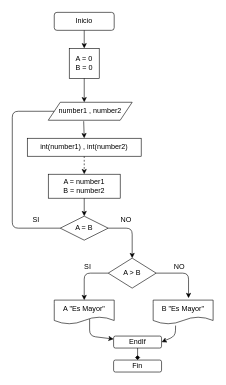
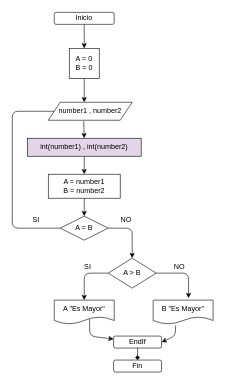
  <mxCell id="0" />
  <mxCell id="1" parent="0" />
- <mxCell id="2" value="Inicio" style="rounded=1;whiteSpace=wrap;html=1;" vertex="1" parent="1"><mxGeometry x="90" y="20" width="100" height="30" as="geometry" /></mxCell>
+ <mxCell id="2" value="Inicio" style="rounded=1;whiteSpace=wrap;html=1;" vertex="1" parent="1"><mxGeometry x="90" y="20" width="100" height="20" as="geometry" /></mxCell>
  <mxCell id="3" value="" style="endArrow=classic;html=1;exitX=0.5;exitY=1;exitDx=0;exitDy=0;" edge="1" parent="1" source="2"><mxGeometry width="50" height="50" relative="1" as="geometry"><mxPoint x="130" y="290" as="sourcePoint" /><mxPoint x="140" y="80" as="targetPoint" /></mxGeometry></mxCell>
  <mxCell id="4" value="A = 0&lt;br&gt;B = 0" style="whiteSpace=wrap;html=1;aspect=fixed;" vertex="1" parent="1"><mxGeometry x="115" y="80" width="50" height="50" as="geometry" /></mxCell>
  <mxCell id="5" value="" style="endArrow=classic;html=1;exitX=0.5;exitY=1;exitDx=0;exitDy=0;" edge="1" parent="1" source="4"><mxGeometry width="50" height="50" relative="1" as="geometry"><mxPoint x="130" y="280" as="sourcePoint" /><mxPoint x="140" y="170" as="targetPoint" /></mxGeometry></mxCell>
  <mxCell id="6" value="number1 , number2" style="shape=parallelogram;perimeter=parallelogramPerimeter;whiteSpace=wrap;html=1;fixedSize=1;" vertex="1" parent="1"><mxGeometry x="80" y="170" width="140" height="30" as="geometry" /></mxCell>
  <mxCell id="7" value="" style="endArrow=classic;html=1;exitX=0.422;exitY=1.05;exitDx=0;exitDy=0;exitPerimeter=0;" edge="1" parent="1" source="6"><mxGeometry width="50" height="50" relative="1" as="geometry"><mxPoint x="130" y="280" as="sourcePoint" /><mxPoint x="140" y="230" as="targetPoint" /></mxGeometry></mxCell>
  <mxCell id="8" value="A = number1&lt;br&gt;B = number2" style="rounded=0;whiteSpace=wrap;html=1;" vertex="1" parent="1"><mxGeometry x="80" y="290" width="120" height="40" as="geometry" /></mxCell>
- <mxCell id="9" value="" style="endArrow=classic;html=1;exitX=0.5;exitY=1;exitDx=0;exitDy=0;entryX=0.5;entryY=0;entryDx=0;entryDy=0;dashed=1;" edge="1" parent="1" source="11" target="8"><mxGeometry width="50" height="50" relative="1" as="geometry"><mxPoint x="140" y="310" as="sourcePoint" /><mxPoint x="180" y="220" as="targetPoint" /></mxGeometry></mxCell>
+ <mxCell id="9" value="" style="endArrow=classic;html=1;exitX=0.5;exitY=1;exitDx=0;exitDy=0;entryX=0.5;entryY=0;entryDx=0;entryDy=0;" edge="1" parent="1" source="11" target="8"><mxGeometry width="50" height="50" relative="1" as="geometry"><mxPoint x="140" y="310" as="sourcePoint" /><mxPoint x="180" y="220" as="targetPoint" /></mxGeometry></mxCell>
  <mxCell id="10" value="A = B" style="rhombus;whiteSpace=wrap;html=1;" vertex="1" parent="1"><mxGeometry x="100" y="360" width="80" height="40" as="geometry" /></mxCell>
- <mxCell id="11" value="int(number1) , int(number2)" style="rounded=0;whiteSpace=wrap;html=1;" vertex="1" parent="1"><mxGeometry x="45" y="230" width="190" height="30" as="geometry" /></mxCell>
+ <mxCell id="11" value="int(number1) , int(number2)" style="rounded=0;whiteSpace=wrap;html=1;fillColor=#e1d5e7;" vertex="1" parent="1"><mxGeometry x="45" y="230" width="190" height="30" as="geometry" /></mxCell>
  <mxCell id="12" value="" style="endArrow=classic;html=1;entryX=0.5;entryY=0;entryDx=0;entryDy=0;" edge="1" parent="1" target="10"><mxGeometry width="50" height="50" relative="1" as="geometry"><mxPoint x="140" y="330" as="sourcePoint" /><mxPoint x="180" y="300" as="targetPoint" /></mxGeometry></mxCell>
  <mxCell id="13" value="" style="endArrow=none;html=1;exitX=0;exitY=0.5;exitDx=0;exitDy=0;entryX=0;entryY=0.5;entryDx=0;entryDy=0;" edge="1" parent="1" source="10" target="6"><mxGeometry width="50" height="50" relative="1" as="geometry"><mxPoint x="130" y="350" as="sourcePoint" /><mxPoint x="20" y="190" as="targetPoint" /><Array as="points"><mxPoint x="20" y="380" /><mxPoint x="20" y="185" /></Array></mxGeometry></mxCell>
  <mxCell id="14" value="SI" style="text;html=1;strokeColor=none;fillColor=none;align=center;verticalAlign=middle;whiteSpace=wrap;rounded=0;" vertex="1" parent="1"><mxGeometry x="30" y="351" width="60" height="30" as="geometry" /></mxCell>
  <mxCell id="15" value="NO" style="text;html=1;strokeColor=none;fillColor=none;align=center;verticalAlign=middle;whiteSpace=wrap;rounded=0;" vertex="1" parent="1"><mxGeometry x="180" y="351" width="60" height="30" as="geometry" /></mxCell>
  <mxCell id="16" value="" style="endArrow=classic;html=1;entryX=0.5;entryY=0;entryDx=0;entryDy=0;" edge="1" parent="1" target="17"><mxGeometry width="50" height="50" relative="1" as="geometry"><mxPoint x="180" y="380" as="sourcePoint" /><mxPoint x="140" y="430" as="targetPoint" /><Array as="points"><mxPoint x="220" y="380" /></Array></mxGeometry></mxCell>
  <mxCell id="17" value="A &amp;gt; B" style="rhombus;whiteSpace=wrap;html=1;" vertex="1" parent="1"><mxGeometry x="180" y="430" width="80" height="50" as="geometry" /></mxCell>
  <mxCell id="18" value="A &quot;Es Mayor&quot;" style="shape=document;whiteSpace=wrap;html=1;boundedLbl=1;" vertex="1" parent="1"><mxGeometry x="90" y="500" width="100" height="40" as="geometry" /></mxCell>
  <mxCell id="19" value="EndIf" style="rounded=1;whiteSpace=wrap;html=1;" vertex="1" parent="1"><mxGeometry x="189" y="560" width="80" height="20" as="geometry" /></mxCell>
  <mxCell id="20" value="" style="endArrow=classic;html=1;exitX=0;exitY=0.5;exitDx=0;exitDy=0;entryX=0.5;entryY=0;entryDx=0;entryDy=0;" edge="1" parent="1" source="17" target="18"><mxGeometry width="50" height="50" relative="1" as="geometry"><mxPoint x="170" y="450" as="sourcePoint" /><mxPoint x="180" y="300" as="targetPoint" /><Array as="points"><mxPoint x="140" y="455" /></Array></mxGeometry></mxCell>
  <mxCell id="21" value="B &quot;Es Mayor&quot;" style="shape=document;whiteSpace=wrap;html=1;boundedLbl=1;" vertex="1" parent="1"><mxGeometry x="255" y="500" width="100" height="40" as="geometry" /></mxCell>
  <mxCell id="22" value="" style="endArrow=classic;html=1;exitX=1;exitY=0.5;exitDx=0;exitDy=0;entryX=0.59;entryY=-0.083;entryDx=0;entryDy=0;entryPerimeter=0;" edge="1" parent="1" source="17" target="21"><mxGeometry width="50" height="50" relative="1" as="geometry"><mxPoint x="130" y="350" as="sourcePoint" /><mxPoint x="180" y="300" as="targetPoint" /><Array as="points"><mxPoint x="314" y="455" /></Array></mxGeometry></mxCell>
  <mxCell id="23" value="SI" style="text;html=1;strokeColor=none;fillColor=none;align=center;verticalAlign=middle;whiteSpace=wrap;rounded=0;" vertex="1" parent="1"><mxGeometry x="116" y="429" width="60" height="30" as="geometry" /></mxCell>
  <mxCell id="24" value="NO" style="text;html=1;strokeColor=none;fillColor=none;align=center;verticalAlign=middle;whiteSpace=wrap;rounded=0;" vertex="1" parent="1"><mxGeometry x="269" y="429" width="60" height="30" as="geometry" /></mxCell>
  <mxCell id="25" value="" style="endArrow=classic;html=1;exitX=0.59;exitY=0.792;exitDx=0;exitDy=0;exitPerimeter=0;entryX=0;entryY=0.25;entryDx=0;entryDy=0;" edge="1" parent="1" source="18" target="19"><mxGeometry width="50" height="50" relative="1" as="geometry"><mxPoint x="130" y="350" as="sourcePoint" /><mxPoint x="180" y="300" as="targetPoint" /><Array as="points"><mxPoint x="149" y="560" /></Array></mxGeometry></mxCell>
  <mxCell id="26" style="edgeStyle=none;html=1;exitX=0.374;exitY=1.063;exitDx=0;exitDy=0;entryX=1;entryY=0.5;entryDx=0;entryDy=0;exitPerimeter=0;" edge="1" parent="1" source="21" target="19"><mxGeometry relative="1" as="geometry"><Array as="points"><mxPoint x="292" y="560" /></Array></mxGeometry></mxCell>
  <mxCell id="27" value="Fin" style="rounded=1;whiteSpace=wrap;html=1;" vertex="1" parent="1"><mxGeometry x="189" y="600" width="80" height="20" as="geometry" /></mxCell>
  <mxCell id="28" value="" style="endArrow=diamond;html=1;exitX=0.5;exitY=1;exitDx=0;exitDy=0;entryX=0.5;entryY=0;entryDx=0;entryDy=0;" edge="1" parent="1" source="19" target="27"><mxGeometry width="50" height="50" relative="1" as="geometry"><mxPoint x="130" y="350" as="sourcePoint" /><mxPoint x="180" y="300" as="targetPoint" /></mxGeometry></mxCell>
